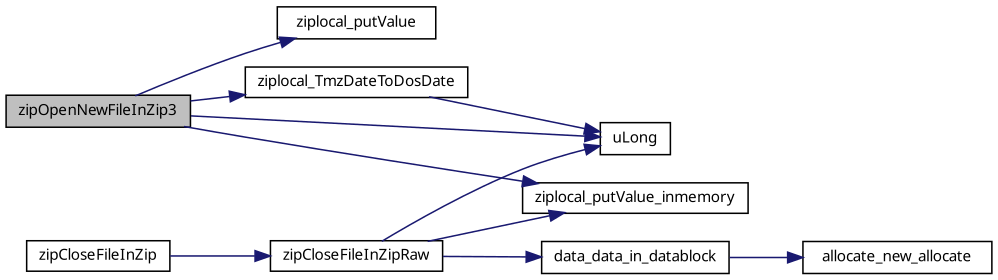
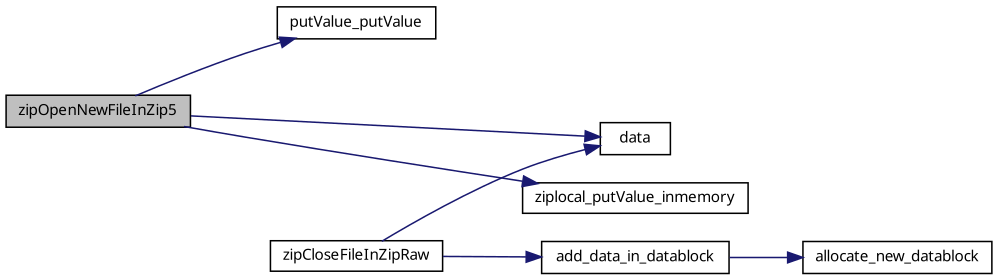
  digraph {
    rankdir=LR
    node [color=black fillcolor=white fontname="FreeSans.ttf" fontsize=10 shape=record style=filled]
    edge [color=midnightblue fontname="FreeSans.ttf" fontsize=10 labelfontname="FreeSans.ttf" labelfontsize=10 style=solid]
-   n1 [fillcolor=grey75 fontcolor=black height=0.2 label=zipOpenNewFileInZip3 width=0.4]
-   n2 [height=0.2 label=uLong width=0.4]
-   n3 [height=0.2 label=ziplocal_putValue width=0.4]
+   n1 [fillcolor=grey75 fontcolor=black height=0.2 label=zipOpenNewFileInZip5 width=0.4]
+   n2 [height=0.2 label=data width=0.4]
+   n3 [height=0.2 label=putValue_putValue width=0.4]
    n4 [height=0.2 label=ziplocal_putValue_inmemory width=0.4]
-   n5 [height=0.2 label=ziplocal_TmzDateToDosDate width=0.4]
-   n6 [height=0.2 label=zipCloseFileInZip width=0.4]
    n7 [height=0.2 label=zipCloseFileInZipRaw width=0.4]
-   n8 [height=0.2 label=data_data_in_datablock width=0.4]
-   n9 [height=0.2 label=allocate_new_allocate width=0.4]
+   n8 [height=0.2 label=add_data_in_datablock width=0.4]
+   n9 [height=0.2 label=allocate_new_datablock width=0.4]
    n1 -> n2
    n1 -> n3
    n1 -> n4
-   n1 -> n5
-   n5 -> n2
-   n6 -> n7
    n7 -> n2
-   n7 -> n4
    n7 -> n8
    n8 -> n9
  }
